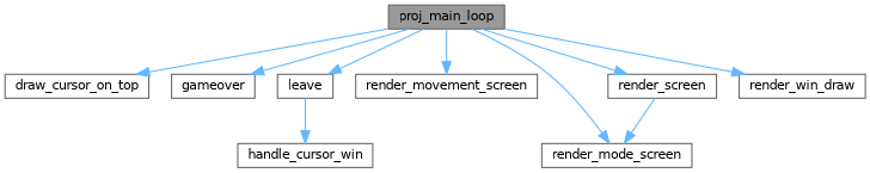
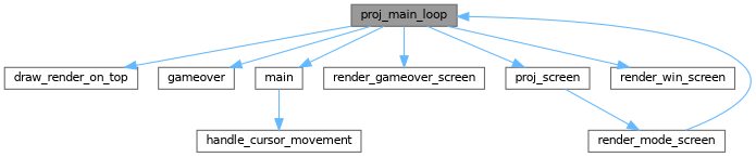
  digraph {
    rankdir=TB
    node [color=grey40 fillcolor=white fontname=Helvetica fontsize=10 shape=box style=filled]
    edge [color=steelblue1 fontname=Helvetica fontsize=10 labelfontname=Helvetica labelfontsize=10 style=solid]
    n1 [color=gray40 fillcolor=grey60 fontcolor=black height=0.2 label=proj_main_loop width=0.4]
-   n2 [height=0.2 label=draw_cursor_on_top width=0.4]
+   n2 [height=0.2 label=draw_render_on_top width=0.4]
    n3 [height=0.2 label=gameover width=0.4]
-   n4 [height=0.2 label=leave width=0.4]
-   n5 [height=0.2 label=render_movement_screen width=0.4]
+   n4 [height=0.2 label=main width=0.4]
+   n5 [height=0.2 label=render_gameover_screen width=0.4]
    n6 [height=0.2 label=render_mode_screen width=0.4]
-   n7 [height=0.2 label=render_screen width=0.4]
-   n8 [height=0.2 label=render_win_draw width=0.4]
-   n9 [height=0.2 label=handle_cursor_win width=0.4]
+   n7 [height=0.2 label=proj_screen width=0.4]
+   n8 [height=0.2 label=render_win_screen width=0.4]
+   n9 [height=0.2 label=handle_cursor_movement width=0.4]
    n1 -> n2
    n1 -> n3
    n1 -> n4
    n1 -> n5
-   n1 -> n6
+   n6 -> n1
    n1 -> n7
    n1 -> n8
    n4 -> n9
    n7 -> n6
  }
